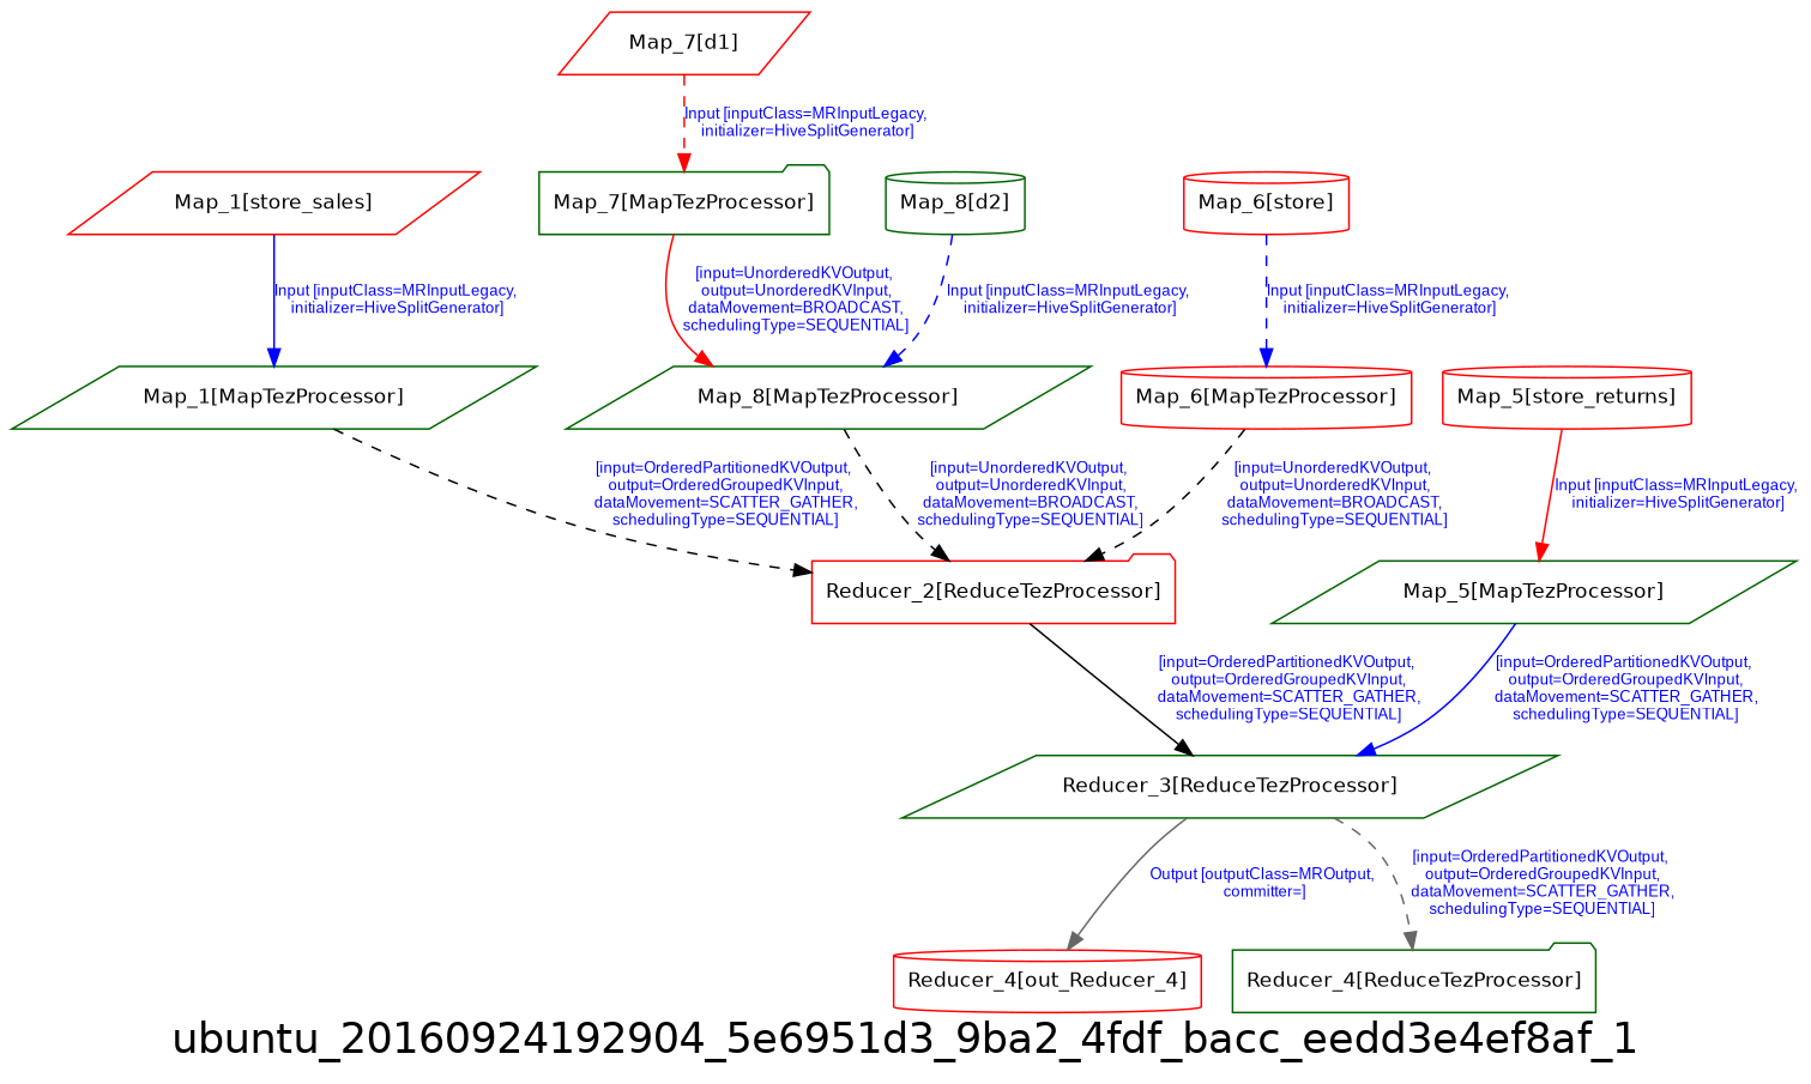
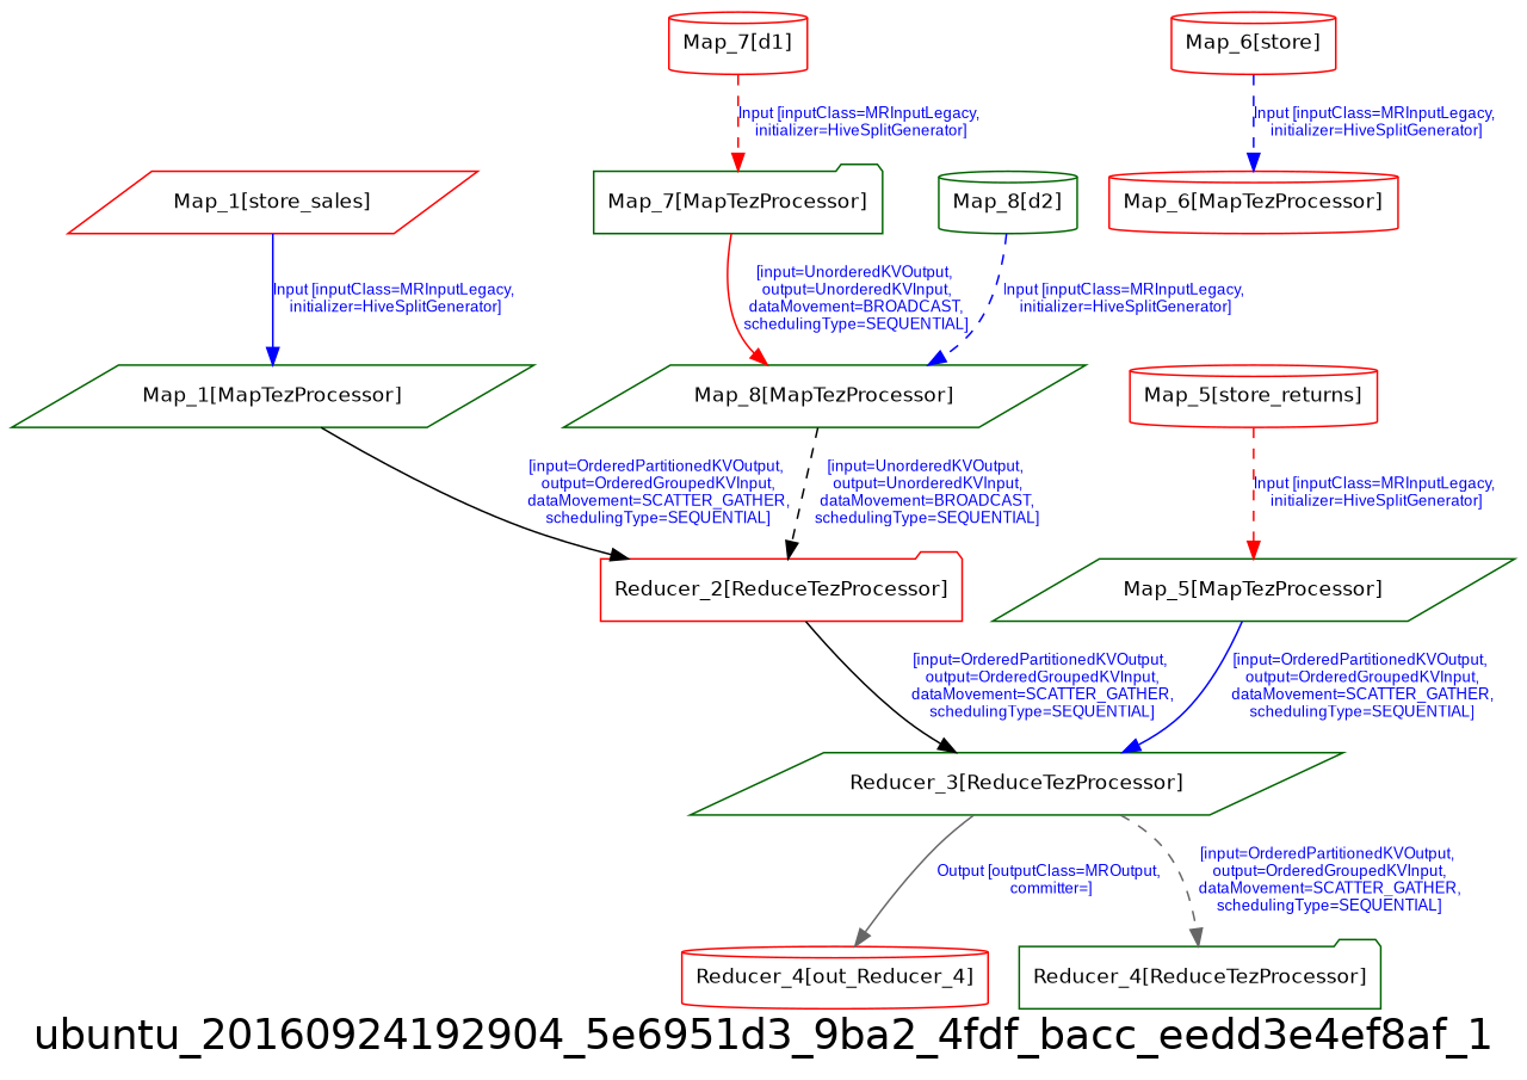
  digraph {
    fontname=Helvetica
    fontsize=24
    label=ubuntu_20160924192904_5e6951d3_9ba2_4fdf_bacc_eedd3e4ef8af_1
    node [color=red fontname=Helvetica fontsize=12 shape=cylinder]
    edge [color=black fontcolor=blue fontname=Arial fontsize=9 style=dashed]
    n1 [label="Reducer_4[out_Reducer_4]"]
    n2 [color=darkgreen label="Map_1[MapTezProcessor]" shape=parallelogram]
    n3 [label="Reducer_2[ReduceTezProcessor]" shape=folder]
    n4 [color=darkgreen label="Reducer_3[ReduceTezProcessor]" shape=parallelogram]
    n5 [color=darkgreen label="Reducer_4[ReduceTezProcessor]" shape=folder]
    n6 [color=darkgreen label="Map_7[MapTezProcessor]" shape=folder]
    n7 [color=darkgreen label="Map_8[MapTezProcessor]" shape=parallelogram]
-   n8 [label="Map_7[d1]" shape=parallelogram]
+   n8 [label="Map_7[d1]"]
    n9 [color=darkgreen label="Map_8[d2]"]
    n10 [color=darkgreen label="Map_5[MapTezProcessor]" shape=parallelogram]
    n11 [label="Map_5[store_returns]"]
    n12 [label="Map_6[MapTezProcessor]"]
    n13 [label="Map_1[store_sales]" shape=parallelogram]
    n14 [label="Map_6[store]"]
-   n2 -> n3 [label="[input=OrderedPartitionedKVOutput,\n output=OrderedGroupedKVInput,\n dataMovement=SCATTER_GATHER,\n schedulingType=SEQUENTIAL]"]
+   n2 -> n3 [label="[input=OrderedPartitionedKVOutput,\n output=OrderedGroupedKVInput,\n dataMovement=SCATTER_GATHER,\n schedulingType=SEQUENTIAL]" style=solid]
    n3 -> n4 [label="[input=OrderedPartitionedKVOutput,\n output=OrderedGroupedKVInput,\n dataMovement=SCATTER_GATHER,\n schedulingType=SEQUENTIAL]" style=solid]
    n4 -> n1 [color=gray40 label="Output [outputClass=MROutput,\n committer=]" style=solid]
    n4 -> n5 [color=gray40 label="[input=OrderedPartitionedKVOutput,\n output=OrderedGroupedKVInput,\n dataMovement=SCATTER_GATHER,\n schedulingType=SEQUENTIAL]"]
    n6 -> n7 [color=red label="[input=UnorderedKVOutput,\n output=UnorderedKVInput,\n dataMovement=BROADCAST,\n schedulingType=SEQUENTIAL]" style=solid]
    n7 -> n3 [label="[input=UnorderedKVOutput,\n output=UnorderedKVInput,\n dataMovement=BROADCAST,\n schedulingType=SEQUENTIAL]"]
    n8 -> n6 [color=red label="Input [inputClass=MRInputLegacy,\n initializer=HiveSplitGenerator]"]
    n9 -> n7 [color=blue label="Input [inputClass=MRInputLegacy,\n initializer=HiveSplitGenerator]"]
    n10 -> n4 [color=blue label="[input=OrderedPartitionedKVOutput,\n output=OrderedGroupedKVInput,\n dataMovement=SCATTER_GATHER,\n schedulingType=SEQUENTIAL]" style=solid]
-   n11 -> n10 [color=red label="Input [inputClass=MRInputLegacy,\n initializer=HiveSplitGenerator]" style=solid]
-   n12 -> n3 [label="[input=UnorderedKVOutput,\n output=UnorderedKVInput,\n dataMovement=BROADCAST,\n schedulingType=SEQUENTIAL]"]
+   n11 -> n10 [color=red label="Input [inputClass=MRInputLegacy,\n initializer=HiveSplitGenerator]"]
    n13 -> n2 [color=blue label="Input [inputClass=MRInputLegacy,\n initializer=HiveSplitGenerator]" style=solid]
    n14 -> n12 [color=blue label="Input [inputClass=MRInputLegacy,\n initializer=HiveSplitGenerator]"]
  }
